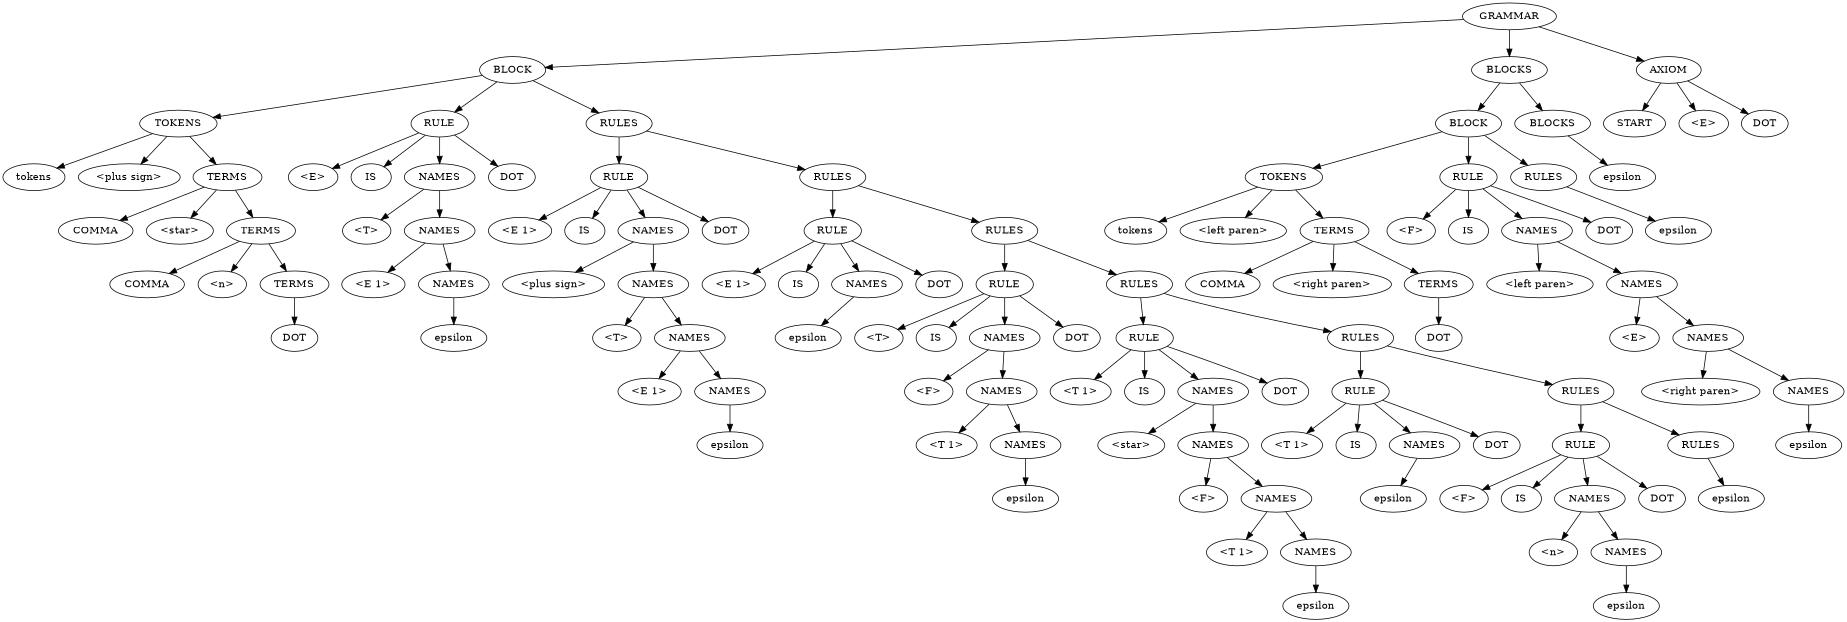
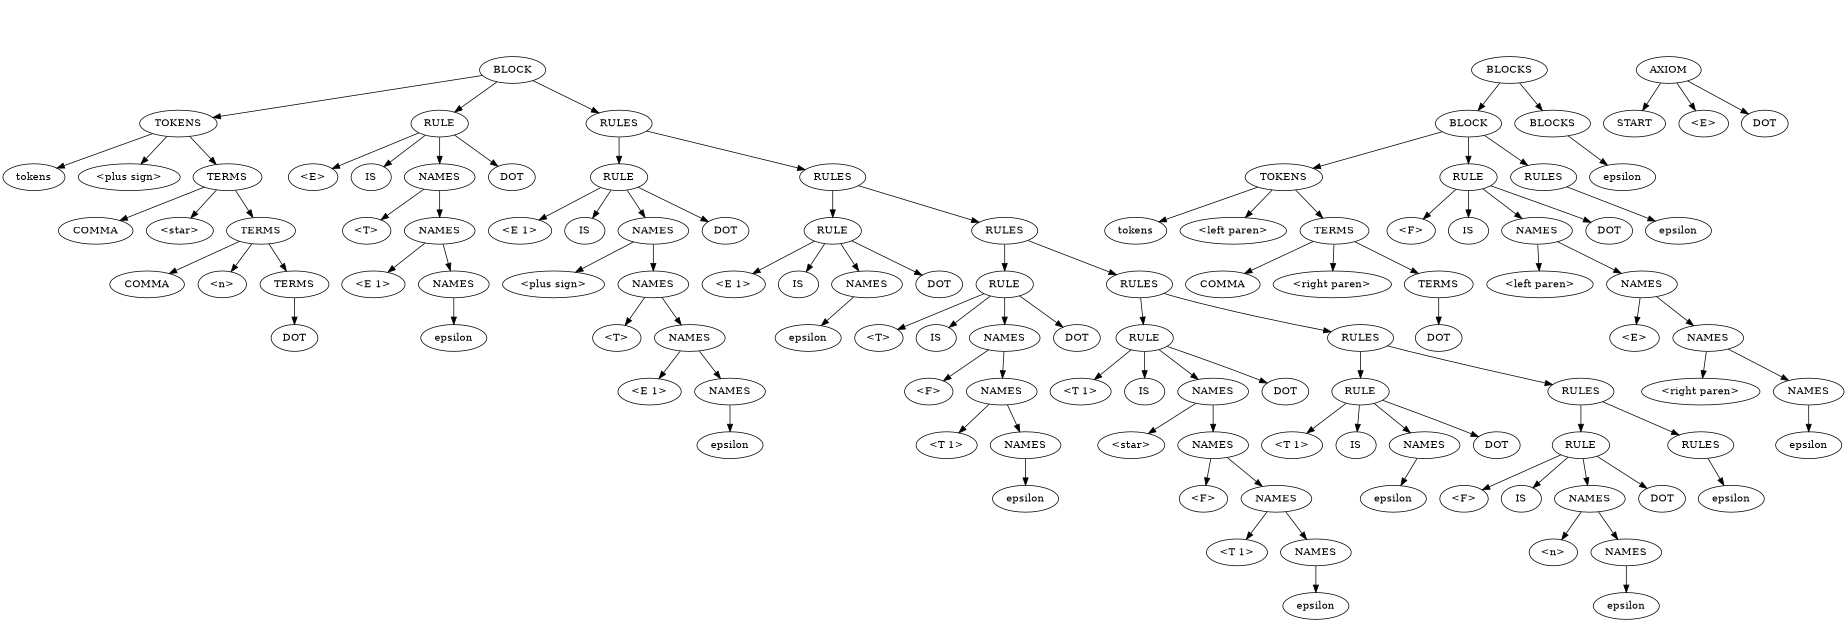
  digraph {
-   n1 [label=GRAMMAR]
    n2 [label=BLOCK]
    n3 [label=BLOCKS]
    n4 [label=AXIOM]
    n5 [label=TOKENS]
    n6 [label=RULE]
    n7 [label=RULES]
    n8 [label=BLOCK]
    n9 [label=BLOCKS]
    n10 [label=START]
    n11 [label="<E>"]
    n12 [label=DOT]
    n13 [label=tokens]
    n14 [label="<plus sign>"]
    n15 [label=TERMS]
    n16 [label="<E>"]
    n17 [label=IS]
    n18 [label=NAMES]
    n19 [label=DOT]
    n20 [label=RULE]
    n21 [label=RULES]
    n22 [label=TOKENS]
    n23 [label=RULE]
    n24 [label=RULES]
    n25 [label=epsilon]
    n26 [label=COMMA]
    n27 [label="<star>"]
    n28 [label=TERMS]
    n29 [label="<T>"]
    n30 [label=NAMES]
    n31 [label="<E 1>"]
    n32 [label=IS]
    n33 [label=NAMES]
    n34 [label=DOT]
    n35 [label=RULE]
    n36 [label=RULES]
    n37 [label=COMMA]
    n38 [label="<n>"]
    n39 [label=TERMS]
    n40 [label=DOT]
    n41 [label="<E 1>"]
    n42 [label=NAMES]
    n43 [label=epsilon]
    n44 [label="<plus sign>"]
    n45 [label=NAMES]
    n46 [label="<E 1>"]
    n47 [label=IS]
    n48 [label=NAMES]
    n49 [label=DOT]
    n50 [label=RULE]
    n51 [label=RULES]
    n52 [label="<T>"]
    n53 [label=NAMES]
    n54 [label="<E 1>"]
    n55 [label=NAMES]
    n56 [label=epsilon]
    n57 [label=epsilon]
    n58 [label="<T>"]
    n59 [label=IS]
    n60 [label=NAMES]
    n61 [label=DOT]
    n62 [label=RULE]
    n63 [label=RULES]
    n64 [label="<F>"]
    n65 [label=NAMES]
    n66 [label="<T 1>"]
    n67 [label=IS]
    n68 [label=NAMES]
    n69 [label=DOT]
    n70 [label=RULE]
    n71 [label=RULES]
    n72 [label="<T 1>"]
    n73 [label=NAMES]
    n74 [label=epsilon]
    n75 [label="<star>"]
    n76 [label=NAMES]
    n77 [label="<T 1>"]
    n78 [label=IS]
    n79 [label=NAMES]
    n80 [label=DOT]
    n81 [label=RULE]
    n82 [label=RULES]
    n83 [label="<F>"]
    n84 [label=NAMES]
    n85 [label="<T 1>"]
    n86 [label=NAMES]
    n87 [label=epsilon]
    n88 [label=epsilon]
    n89 [label="<F>"]
    n90 [label=IS]
    n91 [label=NAMES]
    n92 [label=DOT]
    n93 [label=epsilon]
    n94 [label="<n>"]
    n95 [label=NAMES]
    n96 [label=epsilon]
    n97 [label=tokens]
    n98 [label="<left paren>"]
    n99 [label=TERMS]
    n100 [label="<F>"]
    n101 [label=IS]
    n102 [label=NAMES]
    n103 [label=DOT]
    n104 [label=epsilon]
    n105 [label=COMMA]
    n106 [label="<right paren>"]
    n107 [label=TERMS]
    n108 [label="<left paren>"]
    n109 [label=NAMES]
    n110 [label=DOT]
    n111 [label="<E>"]
    n112 [label=NAMES]
    n113 [label="<right paren>"]
    n114 [label=NAMES]
    n115 [label=epsilon]
-   n1 -> n2
-   n1 -> n3
-   n1 -> n4
    n2 -> n5
    n2 -> n6
    n2 -> n7
    n3 -> n8
    n3 -> n9
    n4 -> n10
    n4 -> n11
    n4 -> n12
    n5 -> n13
    n5 -> n14
    n5 -> n15
    n6 -> n16
    n6 -> n17
    n6 -> n18
    n6 -> n19
    n7 -> n20
    n7 -> n21
    n8 -> n22
    n8 -> n23
    n8 -> n24
    n9 -> n25
    n15 -> n26
    n15 -> n27
    n15 -> n28
    n18 -> n29
    n18 -> n30
    n20 -> n31
    n20 -> n32
    n20 -> n33
    n20 -> n34
    n21 -> n35
    n21 -> n36
    n22 -> n97
    n22 -> n98
    n22 -> n99
    n23 -> n100
    n23 -> n101
    n23 -> n102
    n23 -> n103
    n24 -> n104
    n28 -> n37
    n28 -> n38
    n28 -> n39
    n30 -> n41
    n30 -> n42
    n33 -> n44
    n33 -> n45
    n35 -> n46
    n35 -> n47
    n35 -> n48
    n35 -> n49
    n36 -> n50
    n36 -> n51
    n39 -> n40
    n42 -> n43
    n45 -> n52
    n45 -> n53
    n48 -> n57
    n50 -> n58
    n50 -> n59
    n50 -> n60
    n50 -> n61
    n51 -> n62
    n51 -> n63
    n53 -> n54
    n53 -> n55
    n55 -> n56
    n60 -> n64
    n60 -> n65
    n62 -> n66
    n62 -> n67
    n62 -> n68
    n62 -> n69
    n63 -> n70
    n63 -> n71
    n65 -> n72
    n65 -> n73
    n68 -> n75
    n68 -> n76
    n70 -> n77
    n70 -> n78
    n70 -> n79
    n70 -> n80
    n71 -> n81
    n71 -> n82
    n73 -> n74
    n76 -> n83
    n76 -> n84
    n79 -> n88
    n81 -> n89
    n81 -> n90
    n81 -> n91
    n81 -> n92
    n82 -> n93
    n84 -> n85
    n84 -> n86
    n86 -> n87
    n91 -> n94
    n91 -> n95
    n95 -> n96
    n99 -> n105
    n99 -> n106
    n99 -> n107
    n102 -> n108
    n102 -> n109
    n107 -> n110
    n109 -> n111
    n109 -> n112
    n112 -> n113
    n112 -> n114
    n114 -> n115
  }
